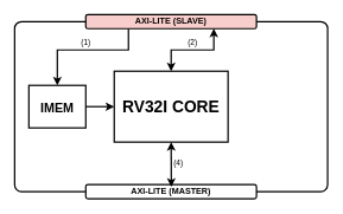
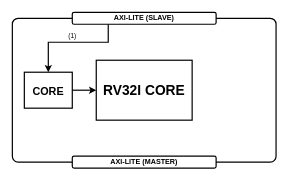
  <mxCell id="0" />
  <mxCell id="1" parent="0" />
  <mxCell id="2" value="" style="rounded=1;whiteSpace=wrap;html=1;arcSize=4;strokeWidth=2;" vertex="1" parent="1"><mxGeometry x="20" y="30" width="440" height="240" as="geometry" /></mxCell>
- <mxCell id="3" value="&lt;font style=&quot;font-size: 18px;&quot;&gt;IMEM&lt;/font&gt;" style="rounded=0;whiteSpace=wrap;html=1;fontSize=23;fontStyle=1;strokeWidth=2;" vertex="1" parent="1"><mxGeometry x="40" y="120" width="80" height="60" as="geometry" /></mxCell>
+ <mxCell id="3" value="&lt;font style=&quot;font-size: 18px;&quot;&gt;CORE&lt;/font&gt;" style="rounded=0;whiteSpace=wrap;html=1;fontSize=23;fontStyle=1;strokeWidth=2;" vertex="1" parent="1"><mxGeometry x="40" y="120" width="80" height="60" as="geometry" /></mxCell>
  <mxCell id="4" value="RV32I CORE" style="rounded=0;whiteSpace=wrap;html=1;fontSize=23;fontStyle=1;strokeWidth=2;" vertex="1" parent="1"><mxGeometry x="160" y="100" width="160" height="100" as="geometry" /></mxCell>
  <mxCell id="5" value="(1)" style="edgeStyle=orthogonalEdgeStyle;rounded=0;orthogonalLoop=1;jettySize=auto;html=1;entryX=0.5;entryY=0;entryDx=0;entryDy=0;strokeWidth=2;exitX=0.25;exitY=1;exitDx=0;exitDy=0;" edge="1" parent="1" source="6" target="3"><mxGeometry y="-10" relative="1" as="geometry"><Array as="points"><mxPoint x="180" y="70" /><mxPoint x="80" y="70" /></Array><mxPoint as="offset" /></mxGeometry></mxCell>
- <mxCell id="6" value="&lt;b&gt;AXI-LITE (SLAVE)&lt;/b&gt;" style="rounded=1;whiteSpace=wrap;html=1;strokeWidth=2;fillColor=#f8cecc;" vertex="1" parent="1"><mxGeometry x="120" y="20" width="240" height="20" as="geometry" /></mxCell>
+ <mxCell id="6" value="&lt;b&gt;AXI-LITE (SLAVE)&lt;/b&gt;" style="rounded=1;whiteSpace=wrap;html=1;strokeWidth=2;" vertex="1" parent="1"><mxGeometry x="120" y="20" width="240" height="20" as="geometry" /></mxCell>
  <mxCell id="7" value="&lt;b&gt;AXI-LITE (MASTER)&lt;/b&gt;" style="rounded=1;whiteSpace=wrap;html=1;strokeWidth=2;" vertex="1" parent="1"><mxGeometry x="120" y="260" width="240" height="20" as="geometry" /></mxCell>
- <mxCell id="8" value="(4)" style="endArrow=classic;startArrow=classic;html=1;rounded=0;exitX=0.501;exitY=0.156;exitDx=0;exitDy=0;exitPerimeter=0;entryX=0.5;entryY=1;entryDx=0;entryDy=0;strokeWidth=2;" edge="1" parent="1" source="7" target="4"><mxGeometry x="0.048" y="-10" width="50" height="50" relative="1" as="geometry"><mxPoint x="230" y="200" as="sourcePoint" /><mxPoint x="280" y="150" as="targetPoint" /><mxPoint as="offset" /></mxGeometry></mxCell>
  <mxCell id="9" value="" style="endArrow=classic;html=1;rounded=0;exitX=1;exitY=0.5;exitDx=0;exitDy=0;strokeWidth=2;" edge="1" parent="1" source="3"><mxGeometry width="50" height="50" relative="1" as="geometry"><mxPoint x="230" y="200" as="sourcePoint" /><mxPoint x="160" y="150" as="targetPoint" /></mxGeometry></mxCell>
- <mxCell id="10" value="(2)" style="endArrow=classic;startArrow=classic;html=1;rounded=0;entryX=0.75;entryY=1;entryDx=0;entryDy=0;exitX=0.5;exitY=0;exitDx=0;exitDy=0;strokeWidth=2;" edge="1" parent="1" source="4" target="6"><mxGeometry y="10" width="50" height="50" relative="1" as="geometry"><mxPoint x="160" y="100" as="sourcePoint" /><mxPoint x="210" y="50" as="targetPoint" /><Array as="points"><mxPoint x="240" y="70" /><mxPoint x="300" y="70" /></Array><mxPoint as="offset" /></mxGeometry></mxCell>
